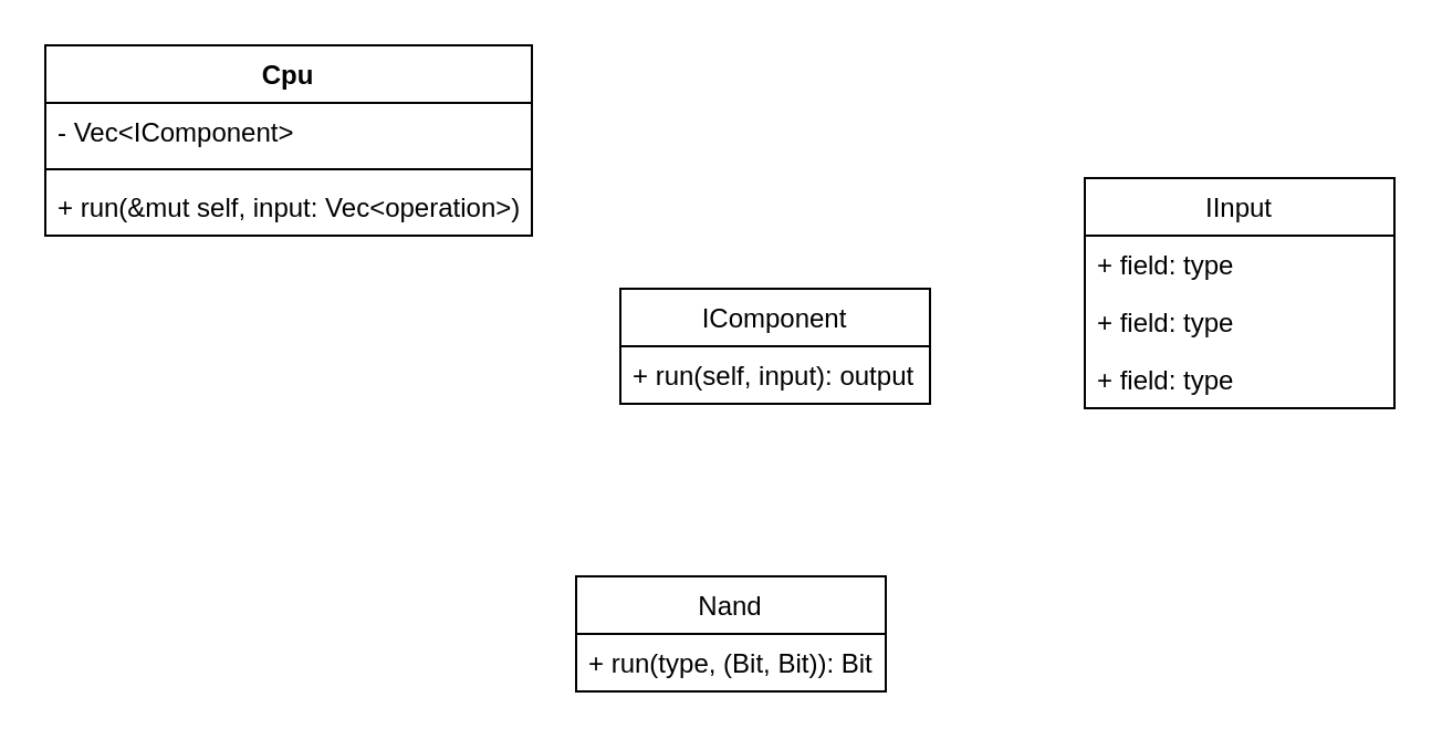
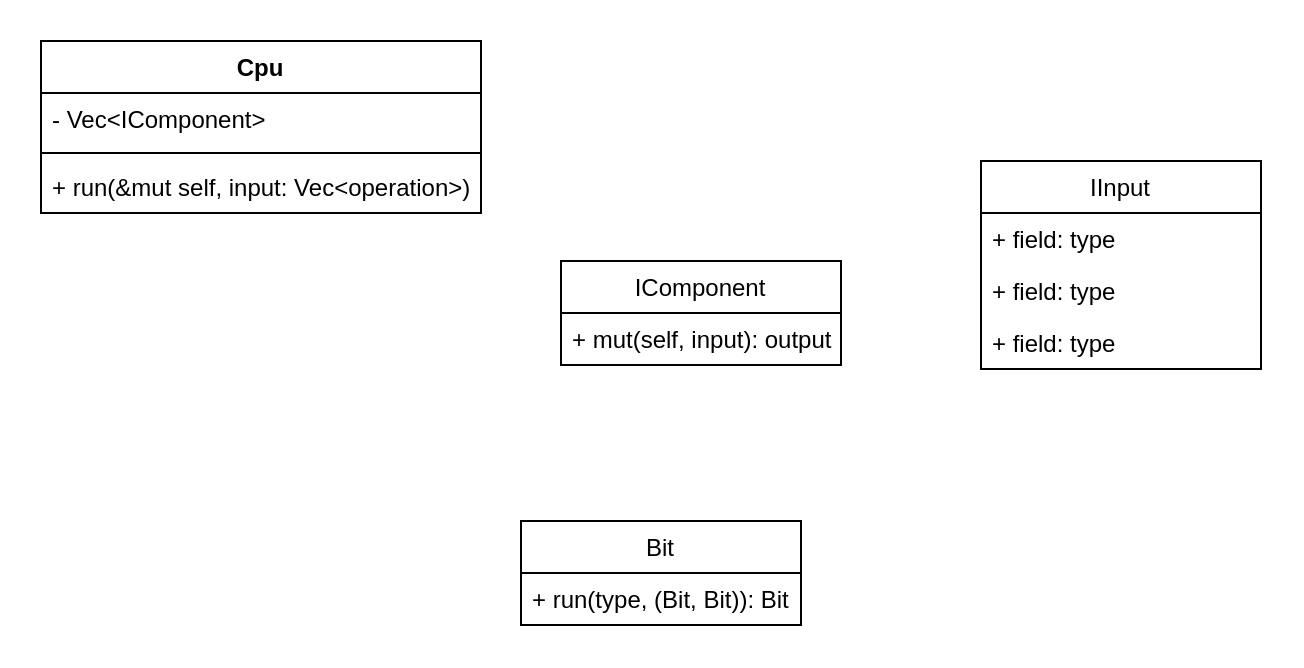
  <mxCell id="0" />
  <mxCell id="1" parent="0" />
  <mxCell id="2" value="Cpu" style="swimlane;fontStyle=1;align=center;verticalAlign=top;childLayout=stackLayout;horizontal=1;startSize=26;horizontalStack=0;resizeParent=1;resizeParentMax=0;resizeLast=0;collapsible=1;marginBottom=0;" vertex="1" parent="1"><mxGeometry width="220" height="86" as="geometry" x="20" y="20"><mxRectangle width="60" height="26" as="alternateBounds" /></mxGeometry></mxCell>
  <mxCell id="3" value="- Vec&lt;IComponent&gt;" style="text;strokeColor=none;fillColor=none;align=left;verticalAlign=top;spacingLeft=4;spacingRight=4;overflow=hidden;rotatable=0;points=[[0,0.5],[1,0.5]];portConstraint=eastwest;" vertex="1" parent="2"><mxGeometry y="26" width="220" height="26" as="geometry" /></mxCell>
  <mxCell id="4" value="" style="line;strokeWidth=1;fillColor=none;align=left;verticalAlign=middle;spacingTop=-1;spacingLeft=3;spacingRight=3;rotatable=0;labelPosition=right;points=[];portConstraint=eastwest;" vertex="1" parent="2"><mxGeometry y="52" width="220" height="8" as="geometry" /></mxCell>
  <mxCell id="5" value="+ run(&amp;mut self, input: Vec&lt;operation&gt;)" style="text;strokeColor=none;fillColor=none;align=left;verticalAlign=top;spacingLeft=4;spacingRight=4;overflow=hidden;rotatable=0;points=[[0,0.5],[1,0.5]];portConstraint=eastwest;" vertex="1" parent="2"><mxGeometry y="60" width="220" height="26" as="geometry" /></mxCell>
  <mxCell id="6" value="IComponent" style="swimlane;fontStyle=0;childLayout=stackLayout;horizontal=1;startSize=26;fillColor=none;horizontalStack=0;resizeParent=1;resizeParentMax=0;resizeLast=0;collapsible=1;marginBottom=0;" vertex="1" parent="1"><mxGeometry x="280" y="130" width="140" height="52" as="geometry"><mxRectangle x="300" y="120" width="100" height="26" as="alternateBounds" /></mxGeometry></mxCell>
- <mxCell id="7" value="+ run(self, input): output" style="text;strokeColor=none;fillColor=none;align=left;verticalAlign=top;spacingLeft=4;spacingRight=4;overflow=hidden;rotatable=0;points=[[0,0.5],[1,0.5]];portConstraint=eastwest;" vertex="1" parent="6"><mxGeometry y="26" width="140" height="26" as="geometry" /></mxCell>
- <mxCell id="8" value="Nand" style="swimlane;fontStyle=0;childLayout=stackLayout;horizontal=1;startSize=26;fillColor=none;horizontalStack=0;resizeParent=1;resizeParentMax=0;resizeLast=0;collapsible=1;marginBottom=0;" vertex="1" parent="1"><mxGeometry x="260" y="260" width="140" height="52" as="geometry" /></mxCell>
+ <mxCell id="7" value="+ mut(self, input): output" style="text;strokeColor=none;fillColor=none;align=left;verticalAlign=top;spacingLeft=4;spacingRight=4;overflow=hidden;rotatable=0;points=[[0,0.5],[1,0.5]];portConstraint=eastwest;" vertex="1" parent="6"><mxGeometry y="26" width="140" height="26" as="geometry" /></mxCell>
+ <mxCell id="8" value="Bit" style="swimlane;fontStyle=0;childLayout=stackLayout;horizontal=1;startSize=26;fillColor=none;horizontalStack=0;resizeParent=1;resizeParentMax=0;resizeLast=0;collapsible=1;marginBottom=0;" vertex="1" parent="1"><mxGeometry x="260" y="260" width="140" height="52" as="geometry" /></mxCell>
  <mxCell id="9" value="+ run(type, (Bit, Bit)): Bit" style="text;strokeColor=none;fillColor=none;align=left;verticalAlign=top;spacingLeft=4;spacingRight=4;overflow=hidden;rotatable=0;points=[[0,0.5],[1,0.5]];portConstraint=eastwest;" vertex="1" parent="8"><mxGeometry y="26" width="140" height="26" as="geometry" /></mxCell>
  <mxCell id="10" value="IInput" style="swimlane;fontStyle=0;childLayout=stackLayout;horizontal=1;startSize=26;fillColor=none;horizontalStack=0;resizeParent=1;resizeParentMax=0;resizeLast=0;collapsible=1;marginBottom=0;" vertex="1" parent="1"><mxGeometry x="490" y="80" width="140" height="104" as="geometry" /></mxCell>
  <mxCell id="11" value="+ field: type" style="text;strokeColor=none;fillColor=none;align=left;verticalAlign=top;spacingLeft=4;spacingRight=4;overflow=hidden;rotatable=0;points=[[0,0.5],[1,0.5]];portConstraint=eastwest;" vertex="1" parent="10"><mxGeometry y="26" width="140" height="26" as="geometry" /></mxCell>
  <mxCell id="12" value="+ field: type" style="text;strokeColor=none;fillColor=none;align=left;verticalAlign=top;spacingLeft=4;spacingRight=4;overflow=hidden;rotatable=0;points=[[0,0.5],[1,0.5]];portConstraint=eastwest;" vertex="1" parent="10"><mxGeometry y="52" width="140" height="26" as="geometry" /></mxCell>
  <mxCell id="13" value="+ field: type" style="text;strokeColor=none;fillColor=none;align=left;verticalAlign=top;spacingLeft=4;spacingRight=4;overflow=hidden;rotatable=0;points=[[0,0.5],[1,0.5]];portConstraint=eastwest;" vertex="1" parent="10"><mxGeometry y="78" width="140" height="26" as="geometry" /></mxCell>
